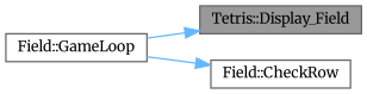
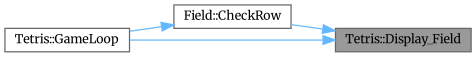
  digraph {
    fontname=Merriweather
    rankdir=RL
    node [color=grey40 fillcolor=white fontname=Merriweather fontsize=10 shape=box style=filled]
    edge [color=steelblue1 dir=back fontname=Merriweather fontsize=10 labelfontname=Helvetica labelfontsize=10 style=solid]
    n1 [color=gray40 fillcolor=grey60 fontcolor=black height=0.2 label="Tetris::Display_Field" width=0.4]
    n2 [height=0.2 label="Field::CheckRow" width=0.4]
-   n3 [height=0.2 label="Field::GameLoop" width=0.4]
+   n3 [height=0.2 label="Tetris::GameLoop" width=0.4]
+   n1 -> n2
    n1 -> n3
    n2 -> n3
  }
